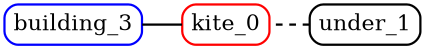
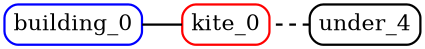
  digraph {
    rankdir=RL
    node [fontsize=20 penwidth=2 shape=box style=rounded]
    edge [arrowhead=none constraint=true penwidth=2]
-   n1 [color=blue label=building_3]
+   n1 [color=blue label=building_0]
    n2 [color=red label=kite_0]
-   n3 [label=under_1]
+   n3 [label=under_4]
    n2 -> n1
    n3 -> n2 [style=dashed]
  }
